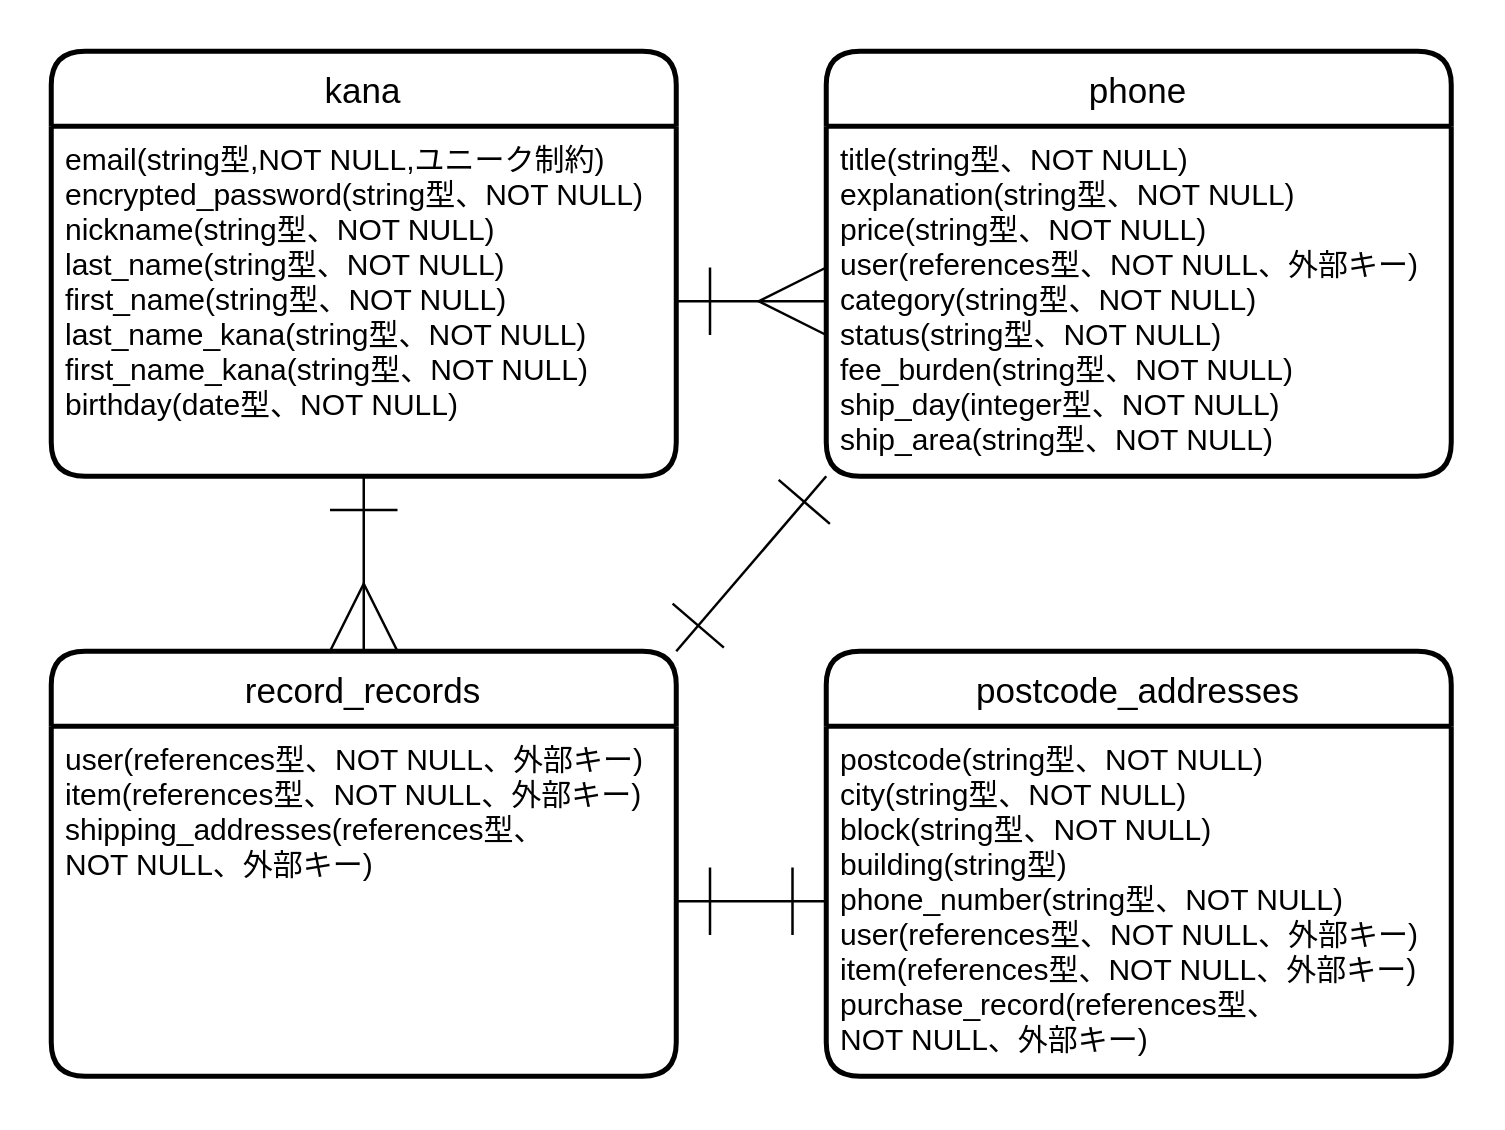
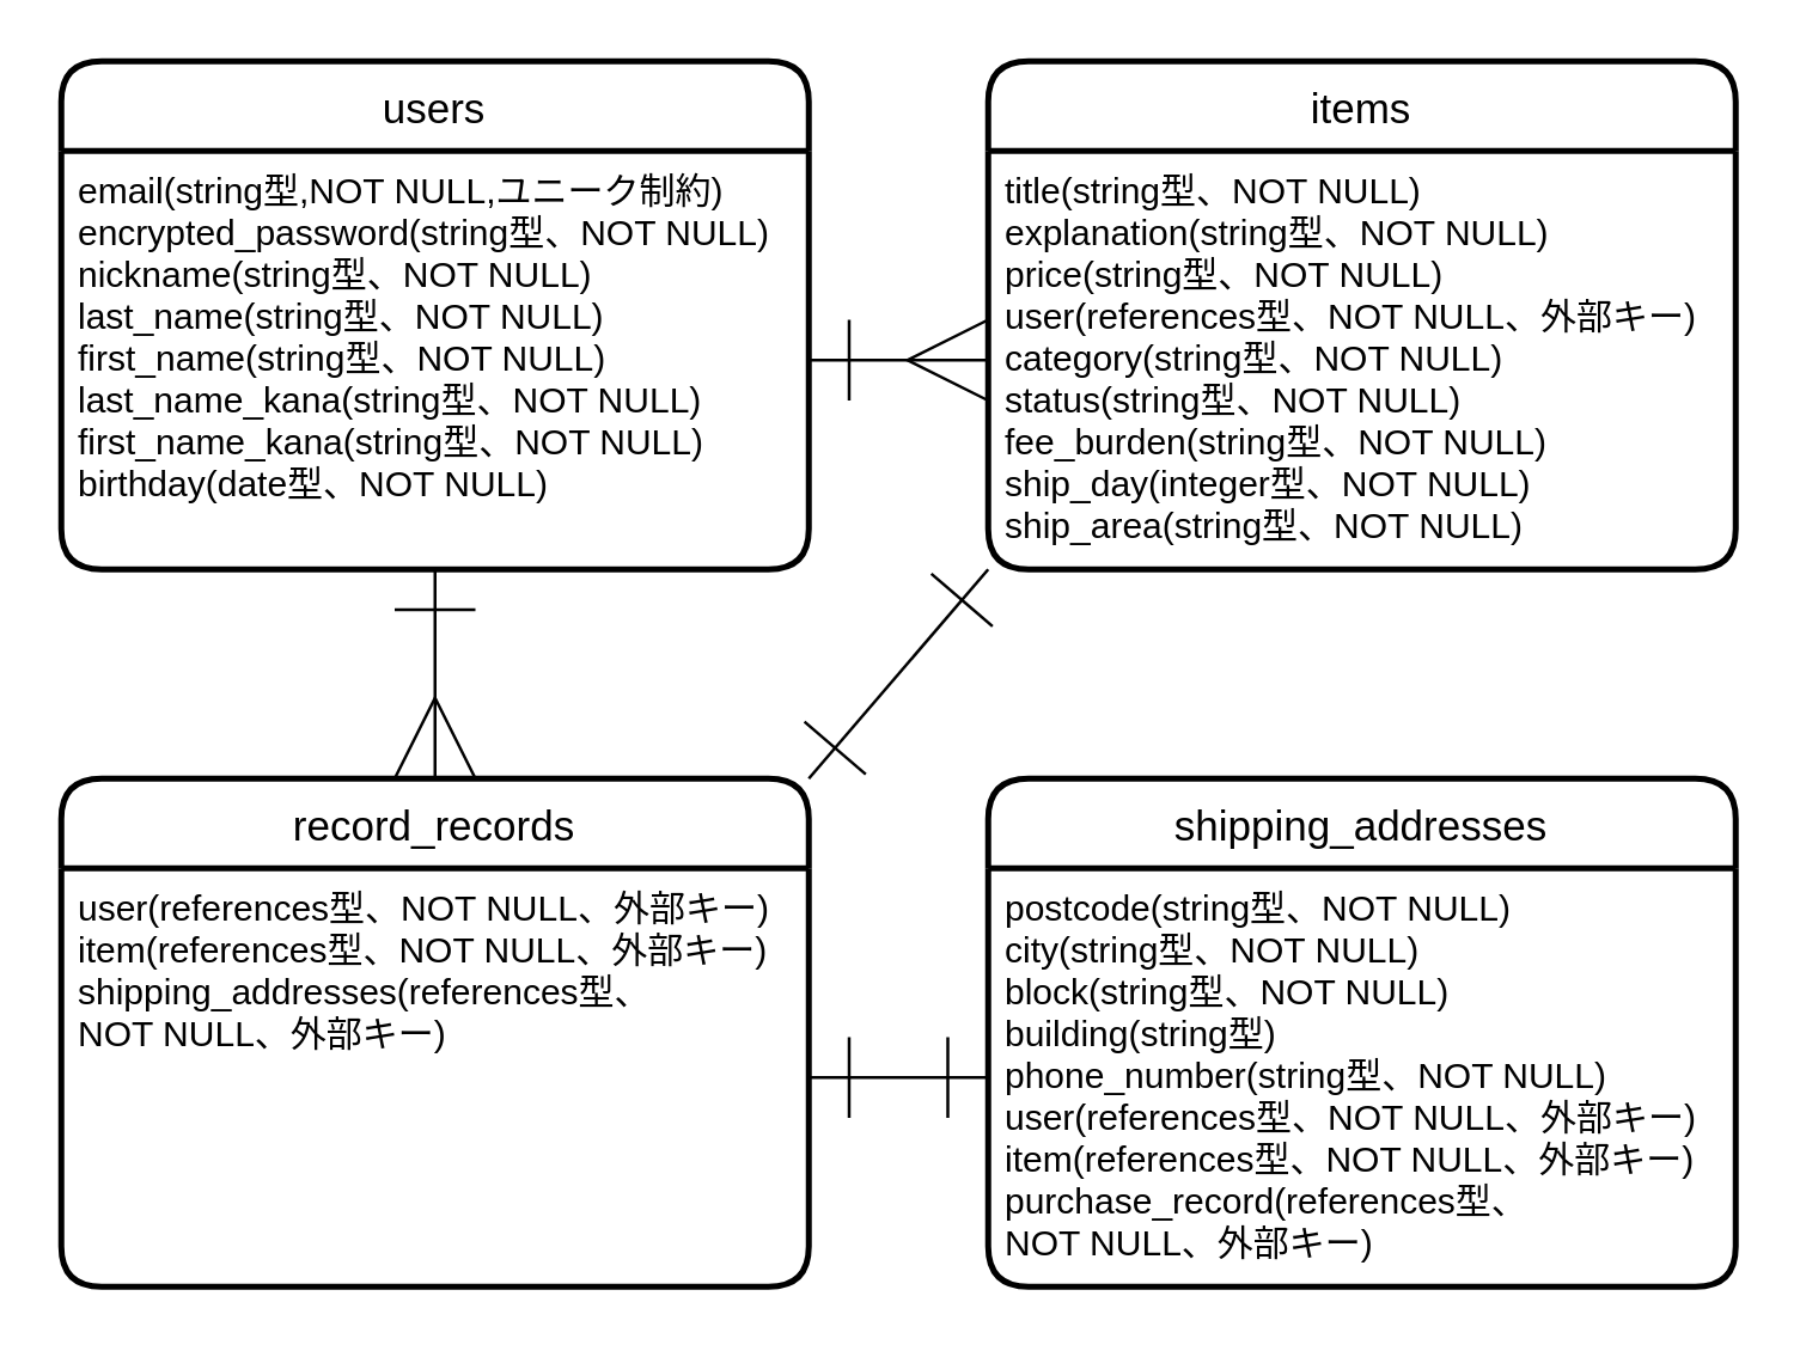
  <mxCell id="0" />
  <mxCell id="1" parent="0" />
- <mxCell id="2" value="kana" style="swimlane;childLayout=stackLayout;horizontal=1;startSize=30;horizontalStack=0;rounded=1;fontSize=14;fontStyle=0;strokeWidth=2;resizeParent=0;resizeLast=1;shadow=0;dashed=0;align=center;" parent="1" vertex="1"><mxGeometry x="20" y="20" width="250" height="170" as="geometry" /></mxCell>
+ <mxCell id="2" value="users" style="swimlane;childLayout=stackLayout;horizontal=1;startSize=30;horizontalStack=0;rounded=1;fontSize=14;fontStyle=0;strokeWidth=2;resizeParent=0;resizeLast=1;shadow=0;dashed=0;align=center;" parent="1" vertex="1"><mxGeometry x="20" y="20" width="250" height="170" as="geometry" /></mxCell>
  <mxCell id="3" value="email(string型,NOT NULL,ユニーク制約)&#10;encrypted_password(string型、NOT NULL)&#10;nickname(string型、NOT NULL)&#10;last_name(string型、NOT NULL)&#10;first_name(string型、NOT NULL)&#10;last_name_kana(string型、NOT NULL)&#10;first_name_kana(string型、NOT NULL)&#10;birthday(date型、NOT NULL)&#10;" style="align=left;strokeColor=none;fillColor=none;spacingLeft=4;fontSize=12;verticalAlign=top;resizable=0;rotatable=0;part=1;" vertex="1" parent="2"><mxGeometry y="30" width="250" height="140" as="geometry" /></mxCell>
- <mxCell id="4" value="phone" style="swimlane;childLayout=stackLayout;horizontal=1;startSize=30;horizontalStack=0;rounded=1;fontSize=14;fontStyle=0;strokeWidth=2;resizeParent=0;resizeLast=1;shadow=0;dashed=0;align=center;" vertex="1" parent="1"><mxGeometry x="330" y="20" width="250" height="170" as="geometry" /></mxCell>
+ <mxCell id="4" value="items" style="swimlane;childLayout=stackLayout;horizontal=1;startSize=30;horizontalStack=0;rounded=1;fontSize=14;fontStyle=0;strokeWidth=2;resizeParent=0;resizeLast=1;shadow=0;dashed=0;align=center;" vertex="1" parent="1"><mxGeometry x="330" y="20" width="250" height="170" as="geometry" /></mxCell>
  <mxCell id="5" value="title(string型、NOT NULL)&#10;explanation(string型、NOT NULL)&#10;price(string型、NOT NULL)&#10;user(references型、NOT NULL、外部キー)&#10;category(string型、NOT NULL)&#10;status(string型、NOT NULL)&#10;fee_burden(string型、NOT NULL)&#10;ship_day(integer型、NOT NULL)&#10;ship_area(string型、NOT NULL)&#10;&#10;&#10;" style="align=left;strokeColor=none;fillColor=none;spacingLeft=4;fontSize=12;verticalAlign=top;resizable=0;rotatable=0;part=1;" vertex="1" parent="4"><mxGeometry y="30" width="250" height="140" as="geometry" /></mxCell>
  <mxCell id="6" style="edgeStyle=none;html=1;entryX=0;entryY=0.5;entryDx=0;entryDy=0;endArrow=ERmany;endFill=0;endSize=25;exitX=1;exitY=0.5;exitDx=0;exitDy=0;startArrow=ERone;startFill=0;startSize=25;" edge="1" parent="1" source="3" target="5"><mxGeometry relative="1" as="geometry"><mxPoint x="210" y="120" as="sourcePoint" /></mxGeometry></mxCell>
- <mxCell id="7" value="postcode_addresses" style="swimlane;childLayout=stackLayout;horizontal=1;startSize=30;horizontalStack=0;rounded=1;fontSize=14;fontStyle=0;strokeWidth=2;resizeParent=0;resizeLast=1;shadow=0;dashed=0;align=center;" vertex="1" parent="1"><mxGeometry x="330" y="260" width="250" height="170" as="geometry" /></mxCell>
+ <mxCell id="7" value="shipping_addresses" style="swimlane;childLayout=stackLayout;horizontal=1;startSize=30;horizontalStack=0;rounded=1;fontSize=14;fontStyle=0;strokeWidth=2;resizeParent=0;resizeLast=1;shadow=0;dashed=0;align=center;" vertex="1" parent="1"><mxGeometry x="330" y="260" width="250" height="170" as="geometry" /></mxCell>
  <mxCell id="8" value="postcode(string型、NOT NULL)&#10;city(string型、NOT NULL)&#10;block(string型、NOT NULL)&#10;building(string型)&#10;phone_number(string型、NOT NULL)&#10;user(references型、NOT NULL、外部キー)&#10;item(references型、NOT NULL、外部キー)&#10;purchase_record(references型、&#10;NOT NULL、外部キー)" style="align=left;strokeColor=none;fillColor=none;spacingLeft=4;fontSize=12;verticalAlign=top;resizable=0;rotatable=0;part=1;" vertex="1" parent="7"><mxGeometry y="30" width="250" height="140" as="geometry" /></mxCell>
  <mxCell id="9" value="record_records" style="swimlane;childLayout=stackLayout;horizontal=1;startSize=30;horizontalStack=0;rounded=1;fontSize=14;fontStyle=0;strokeWidth=2;resizeParent=0;resizeLast=1;shadow=0;dashed=0;align=center;" vertex="1" parent="1"><mxGeometry x="20" y="260" width="250" height="170" as="geometry" /></mxCell>
  <mxCell id="10" value="user(references型、NOT NULL、外部キー)&#10;item(references型、NOT NULL、外部キー)&#10;shipping_addresses(references型、&#10;NOT NULL、外部キー)" style="align=left;strokeColor=none;fillColor=none;spacingLeft=4;fontSize=12;verticalAlign=top;resizable=0;rotatable=0;part=1;" vertex="1" parent="9"><mxGeometry y="30" width="250" height="140" as="geometry" /></mxCell>
  <mxCell id="11" style="edgeStyle=none;html=1;exitX=0.5;exitY=1;exitDx=0;exitDy=0;entryX=0.5;entryY=0;entryDx=0;entryDy=0;startArrow=ERone;startFill=0;endArrow=ERmany;endFill=0;startSize=25;endSize=25;" edge="1" parent="1" source="3" target="9"><mxGeometry relative="1" as="geometry" /></mxCell>
  <mxCell id="12" style="edgeStyle=none;html=1;entryX=1;entryY=0.5;entryDx=0;entryDy=0;startArrow=ERone;startFill=0;endArrow=ERone;endFill=0;startSize=25;endSize=25;" edge="1" parent="1" source="8" target="10"><mxGeometry relative="1" as="geometry" /></mxCell>
  <mxCell id="13" style="edgeStyle=none;html=1;exitX=0;exitY=1;exitDx=0;exitDy=0;entryX=1;entryY=0;entryDx=0;entryDy=0;startArrow=ERone;startFill=0;endArrow=ERone;endFill=0;startSize=25;endSize=25;" edge="1" parent="1" source="5" target="9"><mxGeometry relative="1" as="geometry" /></mxCell>
